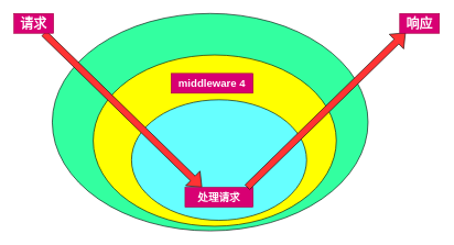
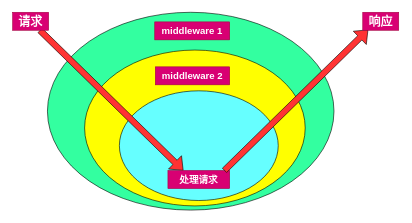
  <mxCell id="0" />
  <mxCell id="1" parent="0" />
  <mxCell id="2" value="" style="ellipse;whiteSpace=wrap;html=1;fillColor=#33FFA0;" vertex="1" parent="1"><mxGeometry x="78" y="20" width="478" height="330" as="geometry" /></mxCell>
  <mxCell id="3" value="" style="ellipse;whiteSpace=wrap;html=1;fillColor=#FFFF00;" vertex="1" parent="1"><mxGeometry x="140" y="83" width="368" height="260" as="geometry" /></mxCell>
  <mxCell id="4" value="" style="ellipse;whiteSpace=wrap;html=1;fillColor=#66FFFF;" vertex="1" parent="1"><mxGeometry x="198" y="151" width="265" height="183" as="geometry" /></mxCell>
- <mxCell id="6" value="middleware 4" style="text;html=1;align=center;verticalAlign=middle;whiteSpace=wrap;rounded=0;fillColor=#d80073;fontColor=#ffffff;strokeColor=#A50040;fontSize=16;fontStyle=1" vertex="1" parent="1"><mxGeometry x="258" y="111" width="124" height="30" as="geometry" /></mxCell>
+ <mxCell id="5" value="middleware 1" style="text;html=1;align=center;verticalAlign=middle;whiteSpace=wrap;rounded=0;fillColor=#d80073;fontColor=#ffffff;strokeColor=#A50040;fontStyle=1;fontSize=16;" vertex="1" parent="1"><mxGeometry x="257" y="36" width="125" height="30" as="geometry" /></mxCell>
+ <mxCell id="6" value="middleware 2" style="text;html=1;align=center;verticalAlign=middle;whiteSpace=wrap;rounded=0;fillColor=#d80073;fontColor=#ffffff;strokeColor=#A50040;fontSize=16;fontStyle=1" vertex="1" parent="1"><mxGeometry x="258" y="111" width="124" height="30" as="geometry" /></mxCell>
  <mxCell id="7" value="" style="shape=flexArrow;endArrow=classic;html=1;rounded=0;entryX=0.25;entryY=0;entryDx=0;entryDy=0;fillColor=#FF3333;" edge="1" parent="1" source="9" target="8"><mxGeometry width="50" height="50" relative="1" as="geometry"><mxPoint x="23" y="51" as="sourcePoint" /><mxPoint x="332" y="202" as="targetPoint" /></mxGeometry></mxCell>
  <mxCell id="8" value="处理请求" style="text;html=1;align=center;verticalAlign=middle;whiteSpace=wrap;rounded=0;fillColor=#d80073;fontColor=#ffffff;strokeColor=#A50040;fontSize=16;fontStyle=1" vertex="1" parent="1"><mxGeometry x="279" y="284" width="103" height="30" as="geometry" /></mxCell>
  <mxCell id="9" value="请求" style="text;html=1;align=center;verticalAlign=middle;whiteSpace=wrap;rounded=0;fillColor=#d80073;fontColor=#ffffff;strokeColor=#A50040;fontSize=20;fontStyle=1" vertex="1" parent="1"><mxGeometry x="20" y="20" width="60" height="30" as="geometry" /></mxCell>
  <mxCell id="10" value="" style="shape=flexArrow;endArrow=classic;html=1;rounded=0;fillColor=#FF3333;" edge="1" parent="1"><mxGeometry width="50" height="50" relative="1" as="geometry"><mxPoint x="373" y="284" as="sourcePoint" /><mxPoint x="613" y="49" as="targetPoint" /></mxGeometry></mxCell>
  <mxCell id="11" value="响应" style="text;html=1;align=center;verticalAlign=middle;whiteSpace=wrap;rounded=0;fillColor=#d80073;fontColor=#ffffff;strokeColor=#A50040;fontSize=20;fontStyle=1" vertex="1" parent="1"><mxGeometry x="604" y="20" width="60" height="30" as="geometry" /></mxCell>
